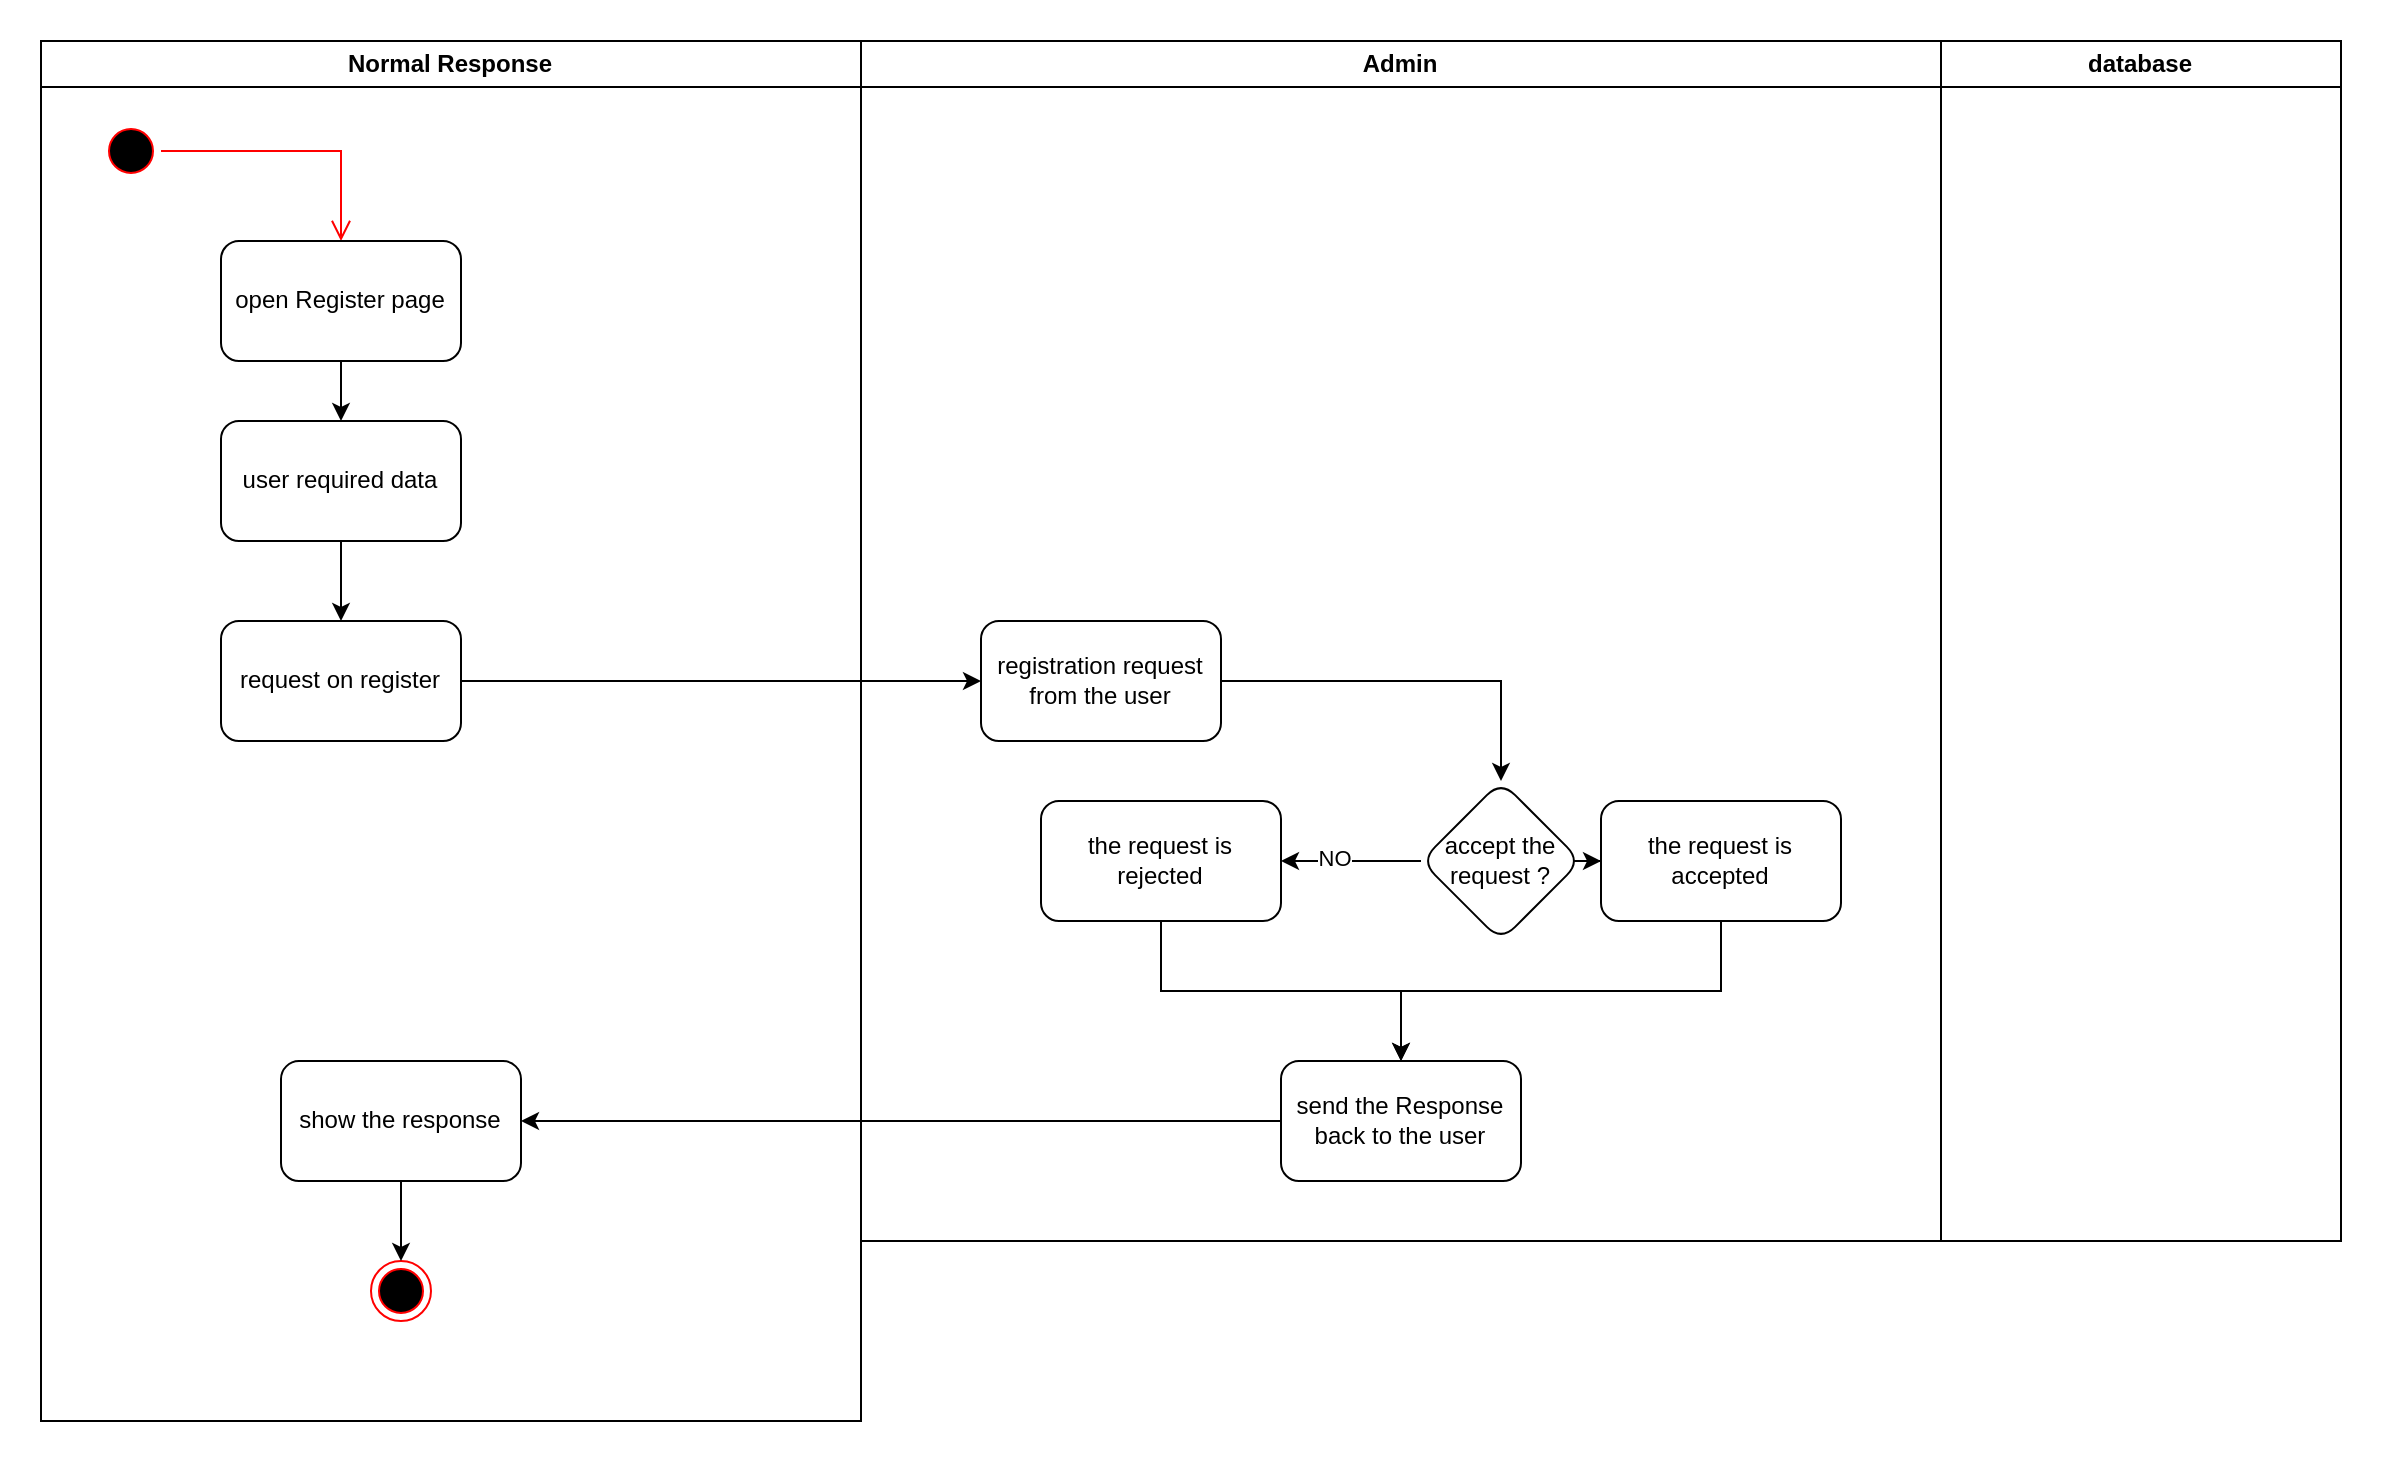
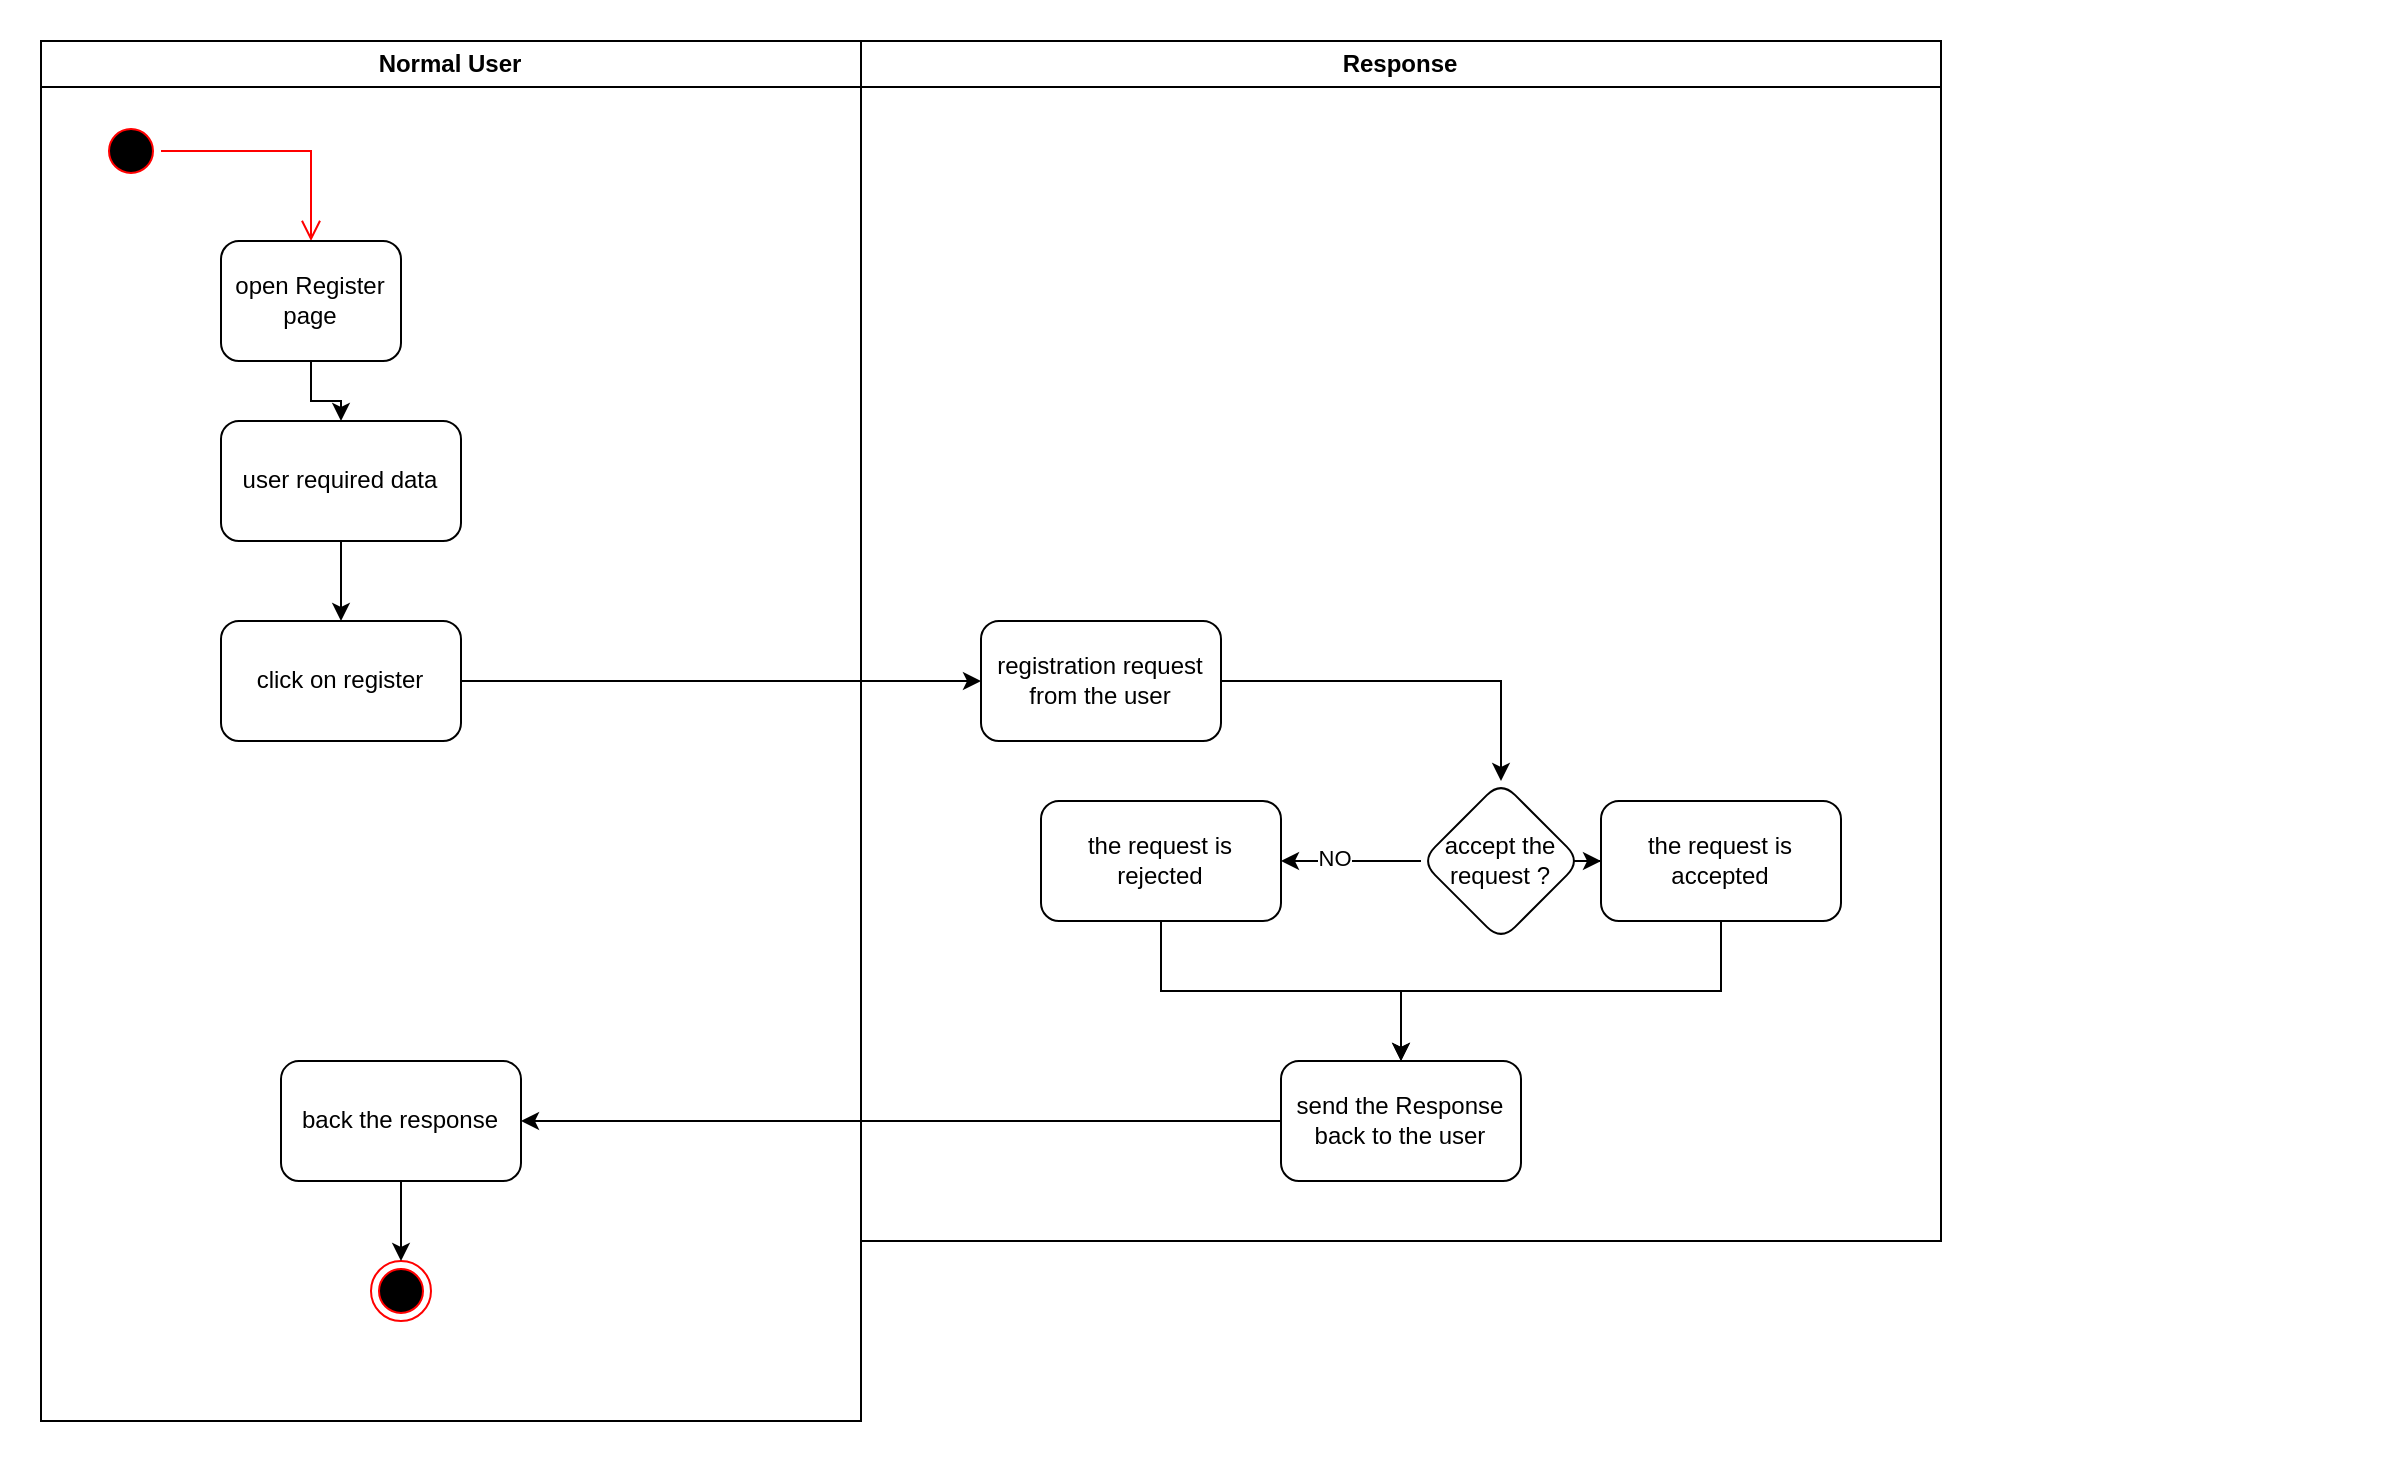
  <mxCell id="0" />
  <mxCell id="1" parent="0" />
- <mxCell id="2" value="Normal Response" style="swimlane;whiteSpace=wrap;html=1;" parent="1" vertex="1"><mxGeometry x="20" y="20" width="410" height="690" as="geometry" /></mxCell>
+ <mxCell id="2" value="Normal User" style="swimlane;whiteSpace=wrap;html=1;" parent="1" vertex="1"><mxGeometry x="20" y="20" width="410" height="690" as="geometry" /></mxCell>
  <mxCell id="3" value="" style="ellipse;html=1;shape=startState;fillColor=#000000;strokeColor=#ff0000;" parent="2" vertex="1"><mxGeometry x="30" y="40" width="30" height="30" as="geometry" /></mxCell>
  <mxCell id="4" value="" style="edgeStyle=orthogonalEdgeStyle;html=1;verticalAlign=bottom;endArrow=open;endSize=8;strokeColor=#ff0000;rounded=0;" parent="2" source="3" target="6" edge="1"><mxGeometry relative="1" as="geometry"><mxPoint x="45" y="130" as="targetPoint" /></mxGeometry></mxCell>
  <mxCell id="5" value="" style="edgeStyle=orthogonalEdgeStyle;rounded=0;orthogonalLoop=1;jettySize=auto;html=1;" parent="2" source="6" target="8" edge="1"><mxGeometry relative="1" as="geometry" /></mxCell>
- <mxCell id="6" value="open Register page" style="rounded=1;whiteSpace=wrap;html=1;" parent="2" vertex="1"><mxGeometry x="90" y="100" width="120" height="60" as="geometry" /></mxCell>
+ <mxCell id="6" value="open Register page" style="rounded=1;whiteSpace=wrap;html=1;" parent="2" vertex="1"><mxGeometry x="90" y="100" width="90" height="60" as="geometry" /></mxCell>
  <mxCell id="7" value="" style="edgeStyle=orthogonalEdgeStyle;rounded=0;orthogonalLoop=1;jettySize=auto;html=1;" parent="2" source="8" target="9" edge="1"><mxGeometry relative="1" as="geometry" /></mxCell>
  <mxCell id="8" value="user required data" style="rounded=1;whiteSpace=wrap;html=1;" parent="2" vertex="1"><mxGeometry x="90" y="190" width="120" height="60" as="geometry" /></mxCell>
- <mxCell id="9" value="request on register" style="rounded=1;whiteSpace=wrap;html=1;" parent="2" vertex="1"><mxGeometry x="90" y="290" width="120" height="60" as="geometry" /></mxCell>
+ <mxCell id="9" value="click on register" style="rounded=1;whiteSpace=wrap;html=1;" parent="2" vertex="1"><mxGeometry x="90" y="290" width="120" height="60" as="geometry" /></mxCell>
  <mxCell id="10" value="" style="ellipse;html=1;shape=endState;fillColor=#000000;strokeColor=#ff0000;" parent="2" vertex="1"><mxGeometry x="165" y="610" width="30" height="30" as="geometry" /></mxCell>
- <mxCell id="11" value="Admin" style="swimlane;whiteSpace=wrap;html=1;" parent="1" vertex="1"><mxGeometry x="430" y="20" width="540" height="600" as="geometry" /></mxCell>
+ <mxCell id="11" value="Response" style="swimlane;whiteSpace=wrap;html=1;" parent="1" vertex="1"><mxGeometry x="430" y="20" width="540" height="600" as="geometry" /></mxCell>
  <mxCell id="12" value="" style="edgeStyle=orthogonalEdgeStyle;rounded=0;orthogonalLoop=1;jettySize=auto;html=1;" parent="11" source="13" target="17" edge="1"><mxGeometry relative="1" as="geometry" /></mxCell>
  <mxCell id="13" value="registration request from the user" style="rounded=1;whiteSpace=wrap;html=1;" parent="11" vertex="1"><mxGeometry x="60" y="290" width="120" height="60" as="geometry" /></mxCell>
  <mxCell id="14" value="" style="edgeStyle=orthogonalEdgeStyle;rounded=0;orthogonalLoop=1;jettySize=auto;html=1;" parent="11" source="17" target="19" edge="1"><mxGeometry relative="1" as="geometry" /></mxCell>
  <mxCell id="15" value="NO" style="edgeLabel;html=1;align=center;verticalAlign=middle;resizable=0;points=[];" parent="14" vertex="1" connectable="0"><mxGeometry x="0.258" y="-2" relative="1" as="geometry"><mxPoint as="offset" /></mxGeometry></mxCell>
  <mxCell id="16" value="" style="edgeStyle=orthogonalEdgeStyle;rounded=0;orthogonalLoop=1;jettySize=auto;html=1;" parent="11" source="17" target="21" edge="1"><mxGeometry relative="1" as="geometry"><mxPoint x="400" y="400" as="sourcePoint" /></mxGeometry></mxCell>
  <mxCell id="17" value="accept the request ?" style="rhombus;whiteSpace=wrap;html=1;rounded=1;" parent="11" vertex="1"><mxGeometry x="280" y="370" width="80" height="80" as="geometry" /></mxCell>
  <mxCell id="18" value="" style="edgeStyle=orthogonalEdgeStyle;rounded=0;orthogonalLoop=1;jettySize=auto;html=1;" parent="11" source="19" target="22" edge="1"><mxGeometry relative="1" as="geometry" /></mxCell>
  <mxCell id="19" value="the request is rejected" style="whiteSpace=wrap;html=1;rounded=1;" parent="11" vertex="1"><mxGeometry x="90" y="380" width="120" height="60" as="geometry" /></mxCell>
  <mxCell id="20" style="edgeStyle=orthogonalEdgeStyle;rounded=0;orthogonalLoop=1;jettySize=auto;html=1;exitX=0.5;exitY=1;exitDx=0;exitDy=0;" parent="11" source="21" target="22" edge="1"><mxGeometry relative="1" as="geometry" /></mxCell>
  <mxCell id="21" value="the request is accepted" style="whiteSpace=wrap;html=1;rounded=1;" parent="11" vertex="1"><mxGeometry x="370" y="380" width="120" height="60" as="geometry" /></mxCell>
  <mxCell id="22" value="send the Response back to the user" style="whiteSpace=wrap;html=1;rounded=1;" parent="11" vertex="1"><mxGeometry x="210" y="510" width="120" height="60" as="geometry" /></mxCell>
  <mxCell id="23" value="" style="edgeStyle=orthogonalEdgeStyle;rounded=0;orthogonalLoop=1;jettySize=auto;html=1;" parent="1" source="9" target="13" edge="1"><mxGeometry relative="1" as="geometry" /></mxCell>
- <mxCell id="24" value="database" style="swimlane;whiteSpace=wrap;html=1;" parent="1" vertex="1"><mxGeometry x="970" y="20" width="200" height="600" as="geometry" /></mxCell>
  <mxCell id="25" style="edgeStyle=orthogonalEdgeStyle;rounded=0;orthogonalLoop=1;jettySize=auto;html=1;exitX=0;exitY=0.5;exitDx=0;exitDy=0;" parent="1" source="22" target="27" edge="1"><mxGeometry relative="1" as="geometry"><mxPoint x="200" y="560.048" as="targetPoint" /></mxGeometry></mxCell>
  <mxCell id="26" style="edgeStyle=orthogonalEdgeStyle;rounded=0;orthogonalLoop=1;jettySize=auto;html=1;exitX=0.5;exitY=1;exitDx=0;exitDy=0;" parent="1" source="27" target="10" edge="1"><mxGeometry relative="1" as="geometry" /></mxCell>
- <mxCell id="27" value="show the response" style="rounded=1;whiteSpace=wrap;html=1;" parent="1" vertex="1"><mxGeometry x="140" y="530.048" width="120" height="60" as="geometry" /></mxCell>
+ <mxCell id="27" value="back the response" style="rounded=1;whiteSpace=wrap;html=1;" parent="1" vertex="1"><mxGeometry x="140" y="530.048" width="120" height="60" as="geometry" /></mxCell>
